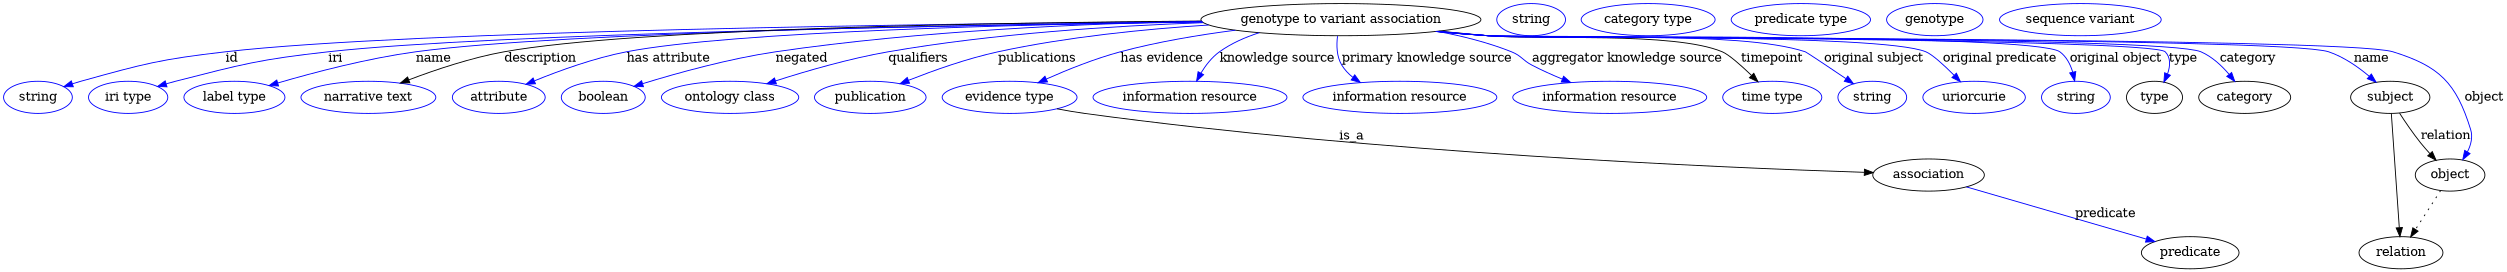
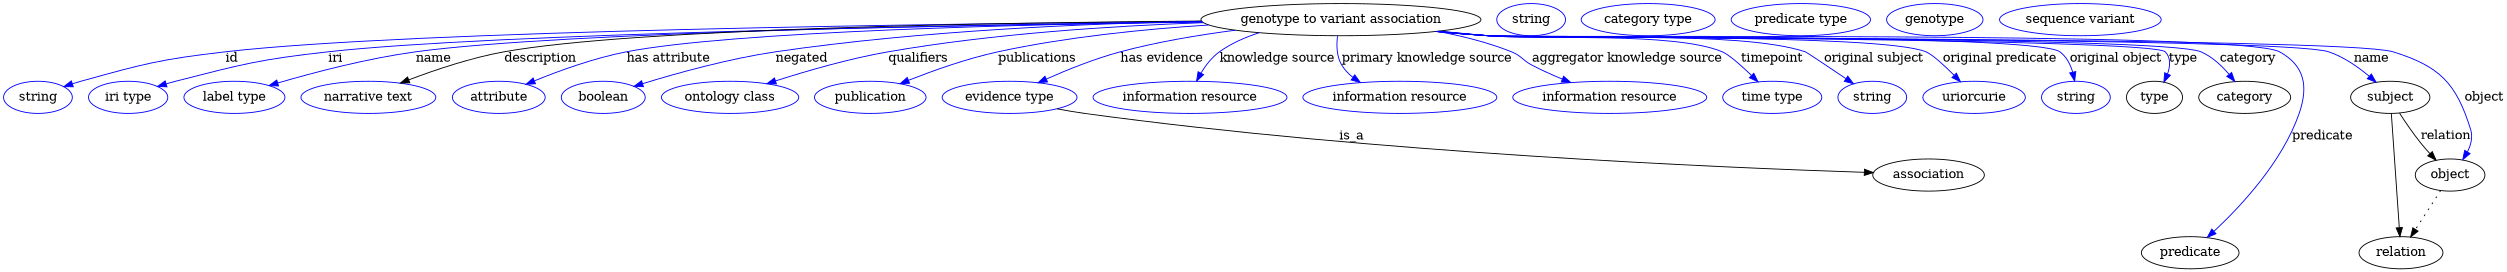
  digraph {
    node [color=blue]
    edge [color=blue style=solid]
    n1 [height=0.5 label="genotype to variant association" width=4.351 color=""]
    n2 [height=0.5 label=string width=1.0652]
    n3 [height=0.5 label="iri type" width=1.2277]
    n4 [height=0.5 label="label type" width=1.5707]
    n5 [height=0.5 label="narrative text" width=2.0943]
    n6 [height=0.5 label=attribute width=1.4443]
    n7 [height=0.5 label=boolean width=1.2999]
    n8 [height=0.5 label="ontology class" width=2.1304]
    n9 [height=0.5 label=publication width=1.7332]
    n10 [height=0.5 label="evidence type" width=2.0943]
    n11 [height=0.5 label="information resource" width=3.015]
    n12 [height=0.5 label="information resource" width=3.015]
    n13 [height=0.5 label="information resource" width=3.015]
    n14 [height=0.5 label="time type" width=1.5346]
    n15 [height=0.5 label=string width=1.0652]
    n16 [height=0.5 label=uriorcurie width=1.5887]
    n17 [height=0.5 label=string width=1.0652]
    type [height=0.5 width=0.86659 color=""]
    category [height=0.5 width=1.4263 color=""]
    predicate [height=0.5 width=1.5165 color=""]
    subject [height=0.5 width=1.2277 color=""]
    object [height=0.5 width=1.0832 color=""]
    association [height=0.5 width=1.7332 color=""]
    relation [height=0.5 width=1.2999 color=""]
    n25 [height=0.5 label=string width=1.0652]
    n26 [height=0.5 label="category type" width=2.0762]
    n27 [height=0.5 label="predicate type" width=2.1665]
    n28 [height=0.5 label=genotype width=1.4985]
    n29 [height=0.5 label="sequence variant" width=2.5095]
    n1 -> n2 [label=id]
    n1 -> n3 [label=iri]
    n1 -> n4 [label=name]
    n1 -> n5 [color=black label=description]
    n1 -> n6 [label="has attribute"]
    n1 -> n7 [label=negated]
    n1 -> n8 [label=qualifiers]
    n1 -> n9 [label=publications]
    n1 -> n10 [label="has evidence"]
    n1 -> n11 [label="knowledge source"]
    n1 -> n12 [label="primary knowledge source"]
    n1 -> n13 [label="aggregator knowledge source"]
-   n1 -> n14 [color=black label=timepoint]
+   n1 -> n14 [label=timepoint]
    n1 -> n15 [label="original subject"]
    n1 -> n16 [label="original predicate"]
    n1 -> n17 [label="original object"]
    n1 -> type [label=type]
    n1 -> category [label=category]
-   association -> predicate [label=predicate]
+   n1 -> predicate [label=predicate]
    n1 -> subject [label=name]
    n1 -> object [label=object]
    n10 -> association [label=is_a color="" style=""]
    subject -> object [label=relation color="" style=""]
    subject -> relation [color=""]
    object -> relation [style=dotted color=""]
  }
